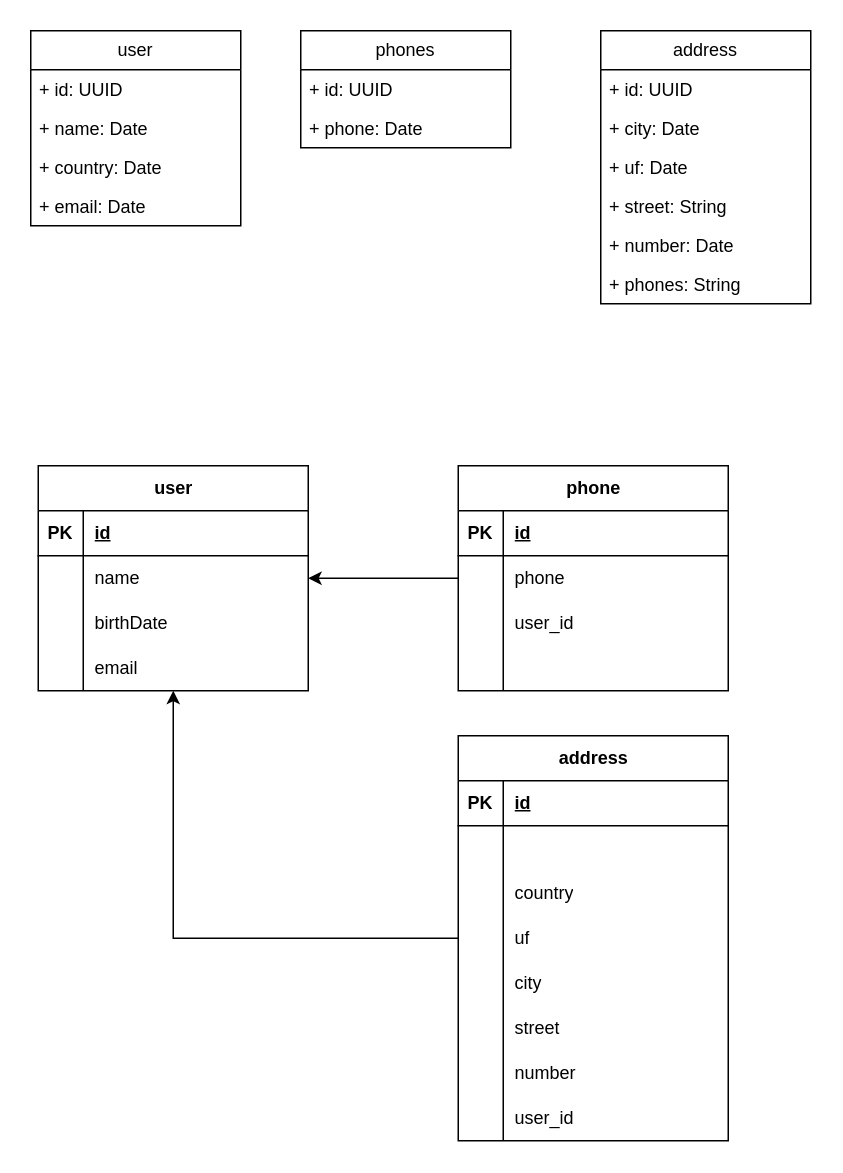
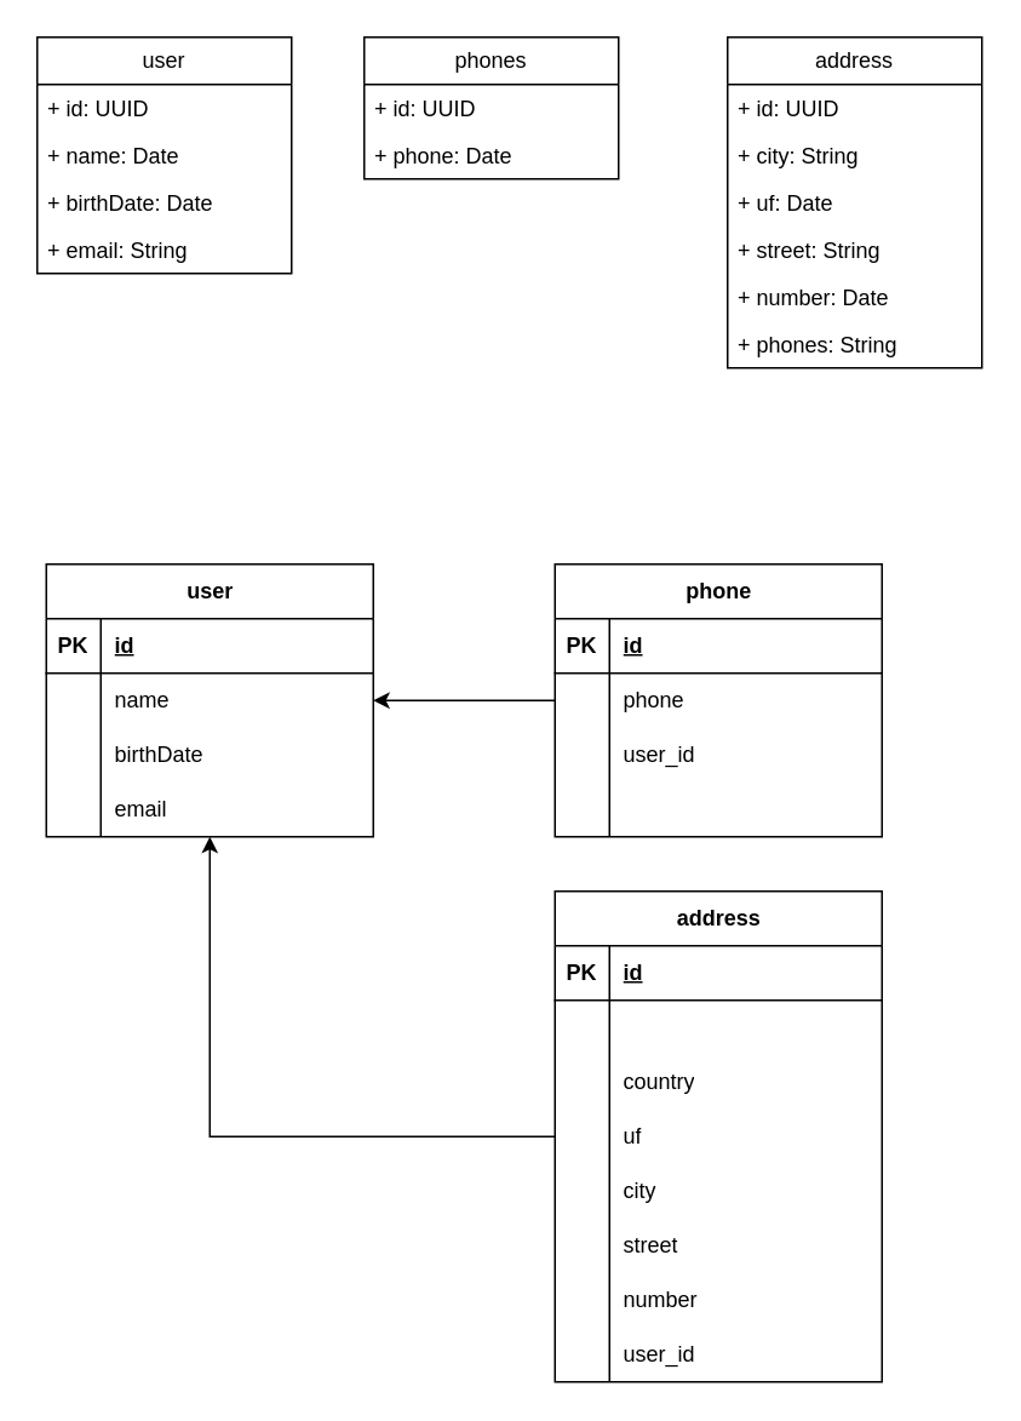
  <mxCell id="0" />
  <mxCell id="1" parent="0" />
  <mxCell id="2" value="user" style="swimlane;fontStyle=0;childLayout=stackLayout;horizontal=1;startSize=26;fillColor=none;horizontalStack=0;resizeParent=1;resizeParentMax=0;resizeLast=0;collapsible=1;marginBottom=0;whiteSpace=wrap;html=1;" vertex="1" parent="1"><mxGeometry x="20" y="20" width="140" height="130" as="geometry" /></mxCell>
  <mxCell id="3" value="+ id: UUID" style="text;strokeColor=none;fillColor=none;align=left;verticalAlign=top;spacingLeft=4;spacingRight=4;overflow=hidden;rotatable=0;points=[[0,0.5],[1,0.5]];portConstraint=eastwest;whiteSpace=wrap;html=1;" vertex="1" parent="2"><mxGeometry y="26" width="140" height="26" as="geometry" /></mxCell>
  <mxCell id="4" value="+ name: Date" style="text;strokeColor=none;fillColor=none;align=left;verticalAlign=top;spacingLeft=4;spacingRight=4;overflow=hidden;rotatable=0;points=[[0,0.5],[1,0.5]];portConstraint=eastwest;whiteSpace=wrap;html=1;" vertex="1" parent="2"><mxGeometry y="52" width="140" height="26" as="geometry" /></mxCell>
- <mxCell id="5" value="+ country: Date" style="text;strokeColor=none;fillColor=none;align=left;verticalAlign=top;spacingLeft=4;spacingRight=4;overflow=hidden;rotatable=0;points=[[0,0.5],[1,0.5]];portConstraint=eastwest;whiteSpace=wrap;html=1;" vertex="1" parent="2"><mxGeometry y="78" width="140" height="26" as="geometry" /></mxCell>
- <mxCell id="6" value="+ email: Date" style="text;strokeColor=none;fillColor=none;align=left;verticalAlign=top;spacingLeft=4;spacingRight=4;overflow=hidden;rotatable=0;points=[[0,0.5],[1,0.5]];portConstraint=eastwest;whiteSpace=wrap;html=1;" vertex="1" parent="2"><mxGeometry y="104" width="140" height="26" as="geometry" /></mxCell>
+ <mxCell id="5" value="+ birthDate: Date" style="text;strokeColor=none;fillColor=none;align=left;verticalAlign=top;spacingLeft=4;spacingRight=4;overflow=hidden;rotatable=0;points=[[0,0.5],[1,0.5]];portConstraint=eastwest;whiteSpace=wrap;html=1;" vertex="1" parent="2"><mxGeometry y="78" width="140" height="26" as="geometry" /></mxCell>
+ <mxCell id="6" value="+ email: String" style="text;strokeColor=none;fillColor=none;align=left;verticalAlign=top;spacingLeft=4;spacingRight=4;overflow=hidden;rotatable=0;points=[[0,0.5],[1,0.5]];portConstraint=eastwest;whiteSpace=wrap;html=1;" vertex="1" parent="2"><mxGeometry y="104" width="140" height="26" as="geometry" /></mxCell>
  <mxCell id="7" value="phones" style="swimlane;fontStyle=0;childLayout=stackLayout;horizontal=1;startSize=26;fillColor=none;horizontalStack=0;resizeParent=1;resizeParentMax=0;resizeLast=0;collapsible=1;marginBottom=0;whiteSpace=wrap;html=1;" vertex="1" parent="1"><mxGeometry x="200" y="20" width="140" height="78" as="geometry" /></mxCell>
  <mxCell id="8" value="+ id: UUID" style="text;strokeColor=none;fillColor=none;align=left;verticalAlign=top;spacingLeft=4;spacingRight=4;overflow=hidden;rotatable=0;points=[[0,0.5],[1,0.5]];portConstraint=eastwest;whiteSpace=wrap;html=1;" vertex="1" parent="7"><mxGeometry y="26" width="140" height="26" as="geometry" /></mxCell>
  <mxCell id="9" value="+ phone: Date" style="text;strokeColor=none;fillColor=none;align=left;verticalAlign=top;spacingLeft=4;spacingRight=4;overflow=hidden;rotatable=0;points=[[0,0.5],[1,0.5]];portConstraint=eastwest;whiteSpace=wrap;html=1;" vertex="1" parent="7"><mxGeometry y="52" width="140" height="26" as="geometry" /></mxCell>
  <mxCell id="10" value="user" style="shape=table;startSize=30;container=1;collapsible=1;childLayout=tableLayout;fixedRows=1;rowLines=0;fontStyle=1;align=center;resizeLast=1;html=1;" vertex="1" parent="1"><mxGeometry x="25" y="310" width="180" height="150" as="geometry" /></mxCell>
  <mxCell id="11" value="" style="shape=tableRow;horizontal=0;startSize=0;swimlaneHead=0;swimlaneBody=0;fillColor=none;collapsible=0;dropTarget=0;points=[[0,0.5],[1,0.5]];portConstraint=eastwest;top=0;left=0;right=0;bottom=1;" vertex="1" parent="10"><mxGeometry y="30" width="180" height="30" as="geometry" /></mxCell>
  <mxCell id="12" value="PK" style="shape=partialRectangle;connectable=0;fillColor=none;top=0;left=0;bottom=0;right=0;fontStyle=1;overflow=hidden;whiteSpace=wrap;html=1;" vertex="1" parent="11"><mxGeometry width="30" height="30" as="geometry"><mxRectangle width="30" height="30" as="alternateBounds" /></mxGeometry></mxCell>
  <mxCell id="13" value="id" style="shape=partialRectangle;connectable=0;fillColor=none;top=0;left=0;bottom=0;right=0;align=left;spacingLeft=6;fontStyle=5;overflow=hidden;whiteSpace=wrap;html=1;" vertex="1" parent="11"><mxGeometry x="30" width="150" height="30" as="geometry"><mxRectangle width="150" height="30" as="alternateBounds" /></mxGeometry></mxCell>
  <mxCell id="14" value="" style="shape=tableRow;horizontal=0;startSize=0;swimlaneHead=0;swimlaneBody=0;fillColor=none;collapsible=0;dropTarget=0;points=[[0,0.5],[1,0.5]];portConstraint=eastwest;top=0;left=0;right=0;bottom=0;" vertex="1" parent="10"><mxGeometry y="60" width="180" height="30" as="geometry" /></mxCell>
  <mxCell id="15" value="" style="shape=partialRectangle;connectable=0;fillColor=none;top=0;left=0;bottom=0;right=0;editable=1;overflow=hidden;whiteSpace=wrap;html=1;" vertex="1" parent="14"><mxGeometry width="30" height="30" as="geometry"><mxRectangle width="30" height="30" as="alternateBounds" /></mxGeometry></mxCell>
  <mxCell id="16" value="name" style="shape=partialRectangle;connectable=0;fillColor=none;top=0;left=0;bottom=0;right=0;align=left;spacingLeft=6;overflow=hidden;whiteSpace=wrap;html=1;" vertex="1" parent="14"><mxGeometry x="30" width="150" height="30" as="geometry"><mxRectangle width="150" height="30" as="alternateBounds" /></mxGeometry></mxCell>
  <mxCell id="17" value="" style="shape=tableRow;horizontal=0;startSize=0;swimlaneHead=0;swimlaneBody=0;fillColor=none;collapsible=0;dropTarget=0;points=[[0,0.5],[1,0.5]];portConstraint=eastwest;top=0;left=0;right=0;bottom=0;" vertex="1" parent="10"><mxGeometry y="90" width="180" height="30" as="geometry" /></mxCell>
  <mxCell id="18" value="" style="shape=partialRectangle;connectable=0;fillColor=none;top=0;left=0;bottom=0;right=0;editable=1;overflow=hidden;whiteSpace=wrap;html=1;" vertex="1" parent="17"><mxGeometry width="30" height="30" as="geometry"><mxRectangle width="30" height="30" as="alternateBounds" /></mxGeometry></mxCell>
  <mxCell id="19" value="birthDate" style="shape=partialRectangle;connectable=0;fillColor=none;top=0;left=0;bottom=0;right=0;align=left;spacingLeft=6;overflow=hidden;whiteSpace=wrap;html=1;" vertex="1" parent="17"><mxGeometry x="30" width="150" height="30" as="geometry"><mxRectangle width="150" height="30" as="alternateBounds" /></mxGeometry></mxCell>
  <mxCell id="20" value="" style="shape=tableRow;horizontal=0;startSize=0;swimlaneHead=0;swimlaneBody=0;fillColor=none;collapsible=0;dropTarget=0;points=[[0,0.5],[1,0.5]];portConstraint=eastwest;top=0;left=0;right=0;bottom=0;" vertex="1" parent="10"><mxGeometry y="120" width="180" height="30" as="geometry" /></mxCell>
  <mxCell id="21" value="" style="shape=partialRectangle;connectable=0;fillColor=none;top=0;left=0;bottom=0;right=0;editable=1;overflow=hidden;whiteSpace=wrap;html=1;" vertex="1" parent="20"><mxGeometry width="30" height="30" as="geometry"><mxRectangle width="30" height="30" as="alternateBounds" /></mxGeometry></mxCell>
  <mxCell id="22" value="email" style="shape=partialRectangle;connectable=0;fillColor=none;top=0;left=0;bottom=0;right=0;align=left;spacingLeft=6;overflow=hidden;whiteSpace=wrap;html=1;" vertex="1" parent="20"><mxGeometry x="30" width="150" height="30" as="geometry"><mxRectangle width="150" height="30" as="alternateBounds" /></mxGeometry></mxCell>
  <mxCell id="23" style="edgeStyle=orthogonalEdgeStyle;rounded=0;orthogonalLoop=1;jettySize=auto;html=1;entryX=1;entryY=0.5;entryDx=0;entryDy=0;" edge="1" parent="1" source="24" target="14"><mxGeometry relative="1" as="geometry" /></mxCell>
  <mxCell id="24" value="phone" style="shape=table;startSize=30;container=1;collapsible=1;childLayout=tableLayout;fixedRows=1;rowLines=0;fontStyle=1;align=center;resizeLast=1;html=1;" vertex="1" parent="1"><mxGeometry x="305" y="310" width="180" height="150" as="geometry" /></mxCell>
  <mxCell id="25" value="" style="shape=tableRow;horizontal=0;startSize=0;swimlaneHead=0;swimlaneBody=0;fillColor=none;collapsible=0;dropTarget=0;points=[[0,0.5],[1,0.5]];portConstraint=eastwest;top=0;left=0;right=0;bottom=1;" vertex="1" parent="24"><mxGeometry y="30" width="180" height="30" as="geometry" /></mxCell>
  <mxCell id="26" value="PK" style="shape=partialRectangle;connectable=0;fillColor=none;top=0;left=0;bottom=0;right=0;fontStyle=1;overflow=hidden;whiteSpace=wrap;html=1;" vertex="1" parent="25"><mxGeometry width="30" height="30" as="geometry"><mxRectangle width="30" height="30" as="alternateBounds" /></mxGeometry></mxCell>
  <mxCell id="27" value="id" style="shape=partialRectangle;connectable=0;fillColor=none;top=0;left=0;bottom=0;right=0;align=left;spacingLeft=6;fontStyle=5;overflow=hidden;whiteSpace=wrap;html=1;" vertex="1" parent="25"><mxGeometry x="30" width="150" height="30" as="geometry"><mxRectangle width="150" height="30" as="alternateBounds" /></mxGeometry></mxCell>
  <mxCell id="28" value="" style="shape=tableRow;horizontal=0;startSize=0;swimlaneHead=0;swimlaneBody=0;fillColor=none;collapsible=0;dropTarget=0;points=[[0,0.5],[1,0.5]];portConstraint=eastwest;top=0;left=0;right=0;bottom=0;" vertex="1" parent="24"><mxGeometry y="60" width="180" height="30" as="geometry" /></mxCell>
  <mxCell id="29" value="" style="shape=partialRectangle;connectable=0;fillColor=none;top=0;left=0;bottom=0;right=0;editable=1;overflow=hidden;whiteSpace=wrap;html=1;" vertex="1" parent="28"><mxGeometry width="30" height="30" as="geometry"><mxRectangle width="30" height="30" as="alternateBounds" /></mxGeometry></mxCell>
  <mxCell id="30" value="phone" style="shape=partialRectangle;connectable=0;fillColor=none;top=0;left=0;bottom=0;right=0;align=left;spacingLeft=6;overflow=hidden;whiteSpace=wrap;html=1;" vertex="1" parent="28"><mxGeometry x="30" width="150" height="30" as="geometry"><mxRectangle width="150" height="30" as="alternateBounds" /></mxGeometry></mxCell>
  <mxCell id="31" value="" style="shape=tableRow;horizontal=0;startSize=0;swimlaneHead=0;swimlaneBody=0;fillColor=none;collapsible=0;dropTarget=0;points=[[0,0.5],[1,0.5]];portConstraint=eastwest;top=0;left=0;right=0;bottom=0;" vertex="1" parent="24"><mxGeometry y="90" width="180" height="30" as="geometry" /></mxCell>
  <mxCell id="32" value="" style="shape=partialRectangle;connectable=0;fillColor=none;top=0;left=0;bottom=0;right=0;editable=1;overflow=hidden;whiteSpace=wrap;html=1;" vertex="1" parent="31"><mxGeometry width="30" height="30" as="geometry"><mxRectangle width="30" height="30" as="alternateBounds" /></mxGeometry></mxCell>
  <mxCell id="33" value="user_id" style="shape=partialRectangle;connectable=0;fillColor=none;top=0;left=0;bottom=0;right=0;align=left;spacingLeft=6;overflow=hidden;whiteSpace=wrap;html=1;" vertex="1" parent="31"><mxGeometry x="30" width="150" height="30" as="geometry"><mxRectangle width="150" height="30" as="alternateBounds" /></mxGeometry></mxCell>
  <mxCell id="34" value="" style="shape=tableRow;horizontal=0;startSize=0;swimlaneHead=0;swimlaneBody=0;fillColor=none;collapsible=0;dropTarget=0;points=[[0,0.5],[1,0.5]];portConstraint=eastwest;top=0;left=0;right=0;bottom=0;" vertex="1" parent="24"><mxGeometry y="120" width="180" height="30" as="geometry" /></mxCell>
  <mxCell id="35" value="" style="shape=partialRectangle;connectable=0;fillColor=none;top=0;left=0;bottom=0;right=0;editable=1;overflow=hidden;whiteSpace=wrap;html=1;" vertex="1" parent="34"><mxGeometry width="30" height="30" as="geometry"><mxRectangle width="30" height="30" as="alternateBounds" /></mxGeometry></mxCell>
  <mxCell id="36" value="" style="shape=partialRectangle;connectable=0;fillColor=none;top=0;left=0;bottom=0;right=0;align=left;spacingLeft=6;overflow=hidden;whiteSpace=wrap;html=1;" vertex="1" parent="34"><mxGeometry x="30" width="150" height="30" as="geometry"><mxRectangle width="150" height="30" as="alternateBounds" /></mxGeometry></mxCell>
  <mxCell id="37" value="address" style="shape=table;startSize=30;container=1;collapsible=1;childLayout=tableLayout;fixedRows=1;rowLines=0;fontStyle=1;align=center;resizeLast=1;html=1;" vertex="1" parent="1"><mxGeometry x="305" y="490" width="180" height="270" as="geometry" /></mxCell>
  <mxCell id="38" value="" style="shape=tableRow;horizontal=0;startSize=0;swimlaneHead=0;swimlaneBody=0;fillColor=none;collapsible=0;dropTarget=0;points=[[0,0.5],[1,0.5]];portConstraint=eastwest;top=0;left=0;right=0;bottom=1;" vertex="1" parent="37"><mxGeometry y="30" width="180" height="30" as="geometry" /></mxCell>
  <mxCell id="39" value="PK" style="shape=partialRectangle;connectable=0;fillColor=none;top=0;left=0;bottom=0;right=0;fontStyle=1;overflow=hidden;whiteSpace=wrap;html=1;" vertex="1" parent="38"><mxGeometry width="30" height="30" as="geometry"><mxRectangle width="30" height="30" as="alternateBounds" /></mxGeometry></mxCell>
  <mxCell id="40" value="id" style="shape=partialRectangle;connectable=0;fillColor=none;top=0;left=0;bottom=0;right=0;align=left;spacingLeft=6;fontStyle=5;overflow=hidden;whiteSpace=wrap;html=1;" vertex="1" parent="38"><mxGeometry x="30" width="150" height="30" as="geometry"><mxRectangle width="150" height="30" as="alternateBounds" /></mxGeometry></mxCell>
  <mxCell id="41" value="" style="shape=tableRow;horizontal=0;startSize=0;swimlaneHead=0;swimlaneBody=0;fillColor=none;collapsible=0;dropTarget=0;points=[[0,0.5],[1,0.5]];portConstraint=eastwest;top=0;left=0;right=0;bottom=0;" vertex="1" parent="37"><mxGeometry y="60" width="180" height="30" as="geometry" /></mxCell>
  <mxCell id="42" value="" style="shape=partialRectangle;connectable=0;fillColor=none;top=0;left=0;bottom=0;right=0;editable=1;overflow=hidden;whiteSpace=wrap;html=1;" vertex="1" parent="41"><mxGeometry width="30" height="30" as="geometry"><mxRectangle width="30" height="30" as="alternateBounds" /></mxGeometry></mxCell>
  <mxCell id="43" value="" style="shape=partialRectangle;connectable=0;fillColor=none;top=0;left=0;bottom=0;right=0;align=left;spacingLeft=6;overflow=hidden;whiteSpace=wrap;html=1;" vertex="1" parent="41"><mxGeometry x="30" width="150" height="30" as="geometry"><mxRectangle width="150" height="30" as="alternateBounds" /></mxGeometry></mxCell>
  <mxCell id="44" value="" style="shape=tableRow;horizontal=0;startSize=0;swimlaneHead=0;swimlaneBody=0;fillColor=none;collapsible=0;dropTarget=0;points=[[0,0.5],[1,0.5]];portConstraint=eastwest;top=0;left=0;right=0;bottom=0;" vertex="1" parent="37"><mxGeometry y="90" width="180" height="30" as="geometry" /></mxCell>
  <mxCell id="45" value="" style="shape=partialRectangle;connectable=0;fillColor=none;top=0;left=0;bottom=0;right=0;editable=1;overflow=hidden;whiteSpace=wrap;html=1;" vertex="1" parent="44"><mxGeometry width="30" height="30" as="geometry"><mxRectangle width="30" height="30" as="alternateBounds" /></mxGeometry></mxCell>
  <mxCell id="46" value="country" style="shape=partialRectangle;connectable=0;fillColor=none;top=0;left=0;bottom=0;right=0;align=left;spacingLeft=6;overflow=hidden;whiteSpace=wrap;html=1;" vertex="1" parent="44"><mxGeometry x="30" width="150" height="30" as="geometry"><mxRectangle width="150" height="30" as="alternateBounds" /></mxGeometry></mxCell>
  <mxCell id="47" value="" style="shape=tableRow;horizontal=0;startSize=0;swimlaneHead=0;swimlaneBody=0;fillColor=none;collapsible=0;dropTarget=0;points=[[0,0.5],[1,0.5]];portConstraint=eastwest;top=0;left=0;right=0;bottom=0;" vertex="1" parent="37"><mxGeometry y="120" width="180" height="30" as="geometry" /></mxCell>
  <mxCell id="48" value="" style="shape=partialRectangle;connectable=0;fillColor=none;top=0;left=0;bottom=0;right=0;editable=1;overflow=hidden;whiteSpace=wrap;html=1;" vertex="1" parent="47"><mxGeometry width="30" height="30" as="geometry"><mxRectangle width="30" height="30" as="alternateBounds" /></mxGeometry></mxCell>
  <mxCell id="49" value="uf" style="shape=partialRectangle;connectable=0;fillColor=none;top=0;left=0;bottom=0;right=0;align=left;spacingLeft=6;overflow=hidden;whiteSpace=wrap;html=1;" vertex="1" parent="47"><mxGeometry x="30" width="150" height="30" as="geometry"><mxRectangle width="150" height="30" as="alternateBounds" /></mxGeometry></mxCell>
  <mxCell id="50" value="" style="shape=tableRow;horizontal=0;startSize=0;swimlaneHead=0;swimlaneBody=0;fillColor=none;collapsible=0;dropTarget=0;points=[[0,0.5],[1,0.5]];portConstraint=eastwest;top=0;left=0;right=0;bottom=0;" vertex="1" parent="37"><mxGeometry y="150" width="180" height="30" as="geometry" /></mxCell>
  <mxCell id="51" value="" style="shape=partialRectangle;connectable=0;fillColor=none;top=0;left=0;bottom=0;right=0;editable=1;overflow=hidden;whiteSpace=wrap;html=1;" vertex="1" parent="50"><mxGeometry width="30" height="30" as="geometry"><mxRectangle width="30" height="30" as="alternateBounds" /></mxGeometry></mxCell>
  <mxCell id="52" value="city" style="shape=partialRectangle;connectable=0;fillColor=none;top=0;left=0;bottom=0;right=0;align=left;spacingLeft=6;overflow=hidden;whiteSpace=wrap;html=1;" vertex="1" parent="50"><mxGeometry x="30" width="150" height="30" as="geometry"><mxRectangle width="150" height="30" as="alternateBounds" /></mxGeometry></mxCell>
  <mxCell id="53" value="" style="shape=tableRow;horizontal=0;startSize=0;swimlaneHead=0;swimlaneBody=0;fillColor=none;collapsible=0;dropTarget=0;points=[[0,0.5],[1,0.5]];portConstraint=eastwest;top=0;left=0;right=0;bottom=0;" vertex="1" parent="37"><mxGeometry y="180" width="180" height="30" as="geometry" /></mxCell>
  <mxCell id="54" value="" style="shape=partialRectangle;connectable=0;fillColor=none;top=0;left=0;bottom=0;right=0;editable=1;overflow=hidden;whiteSpace=wrap;html=1;" vertex="1" parent="53"><mxGeometry width="30" height="30" as="geometry"><mxRectangle width="30" height="30" as="alternateBounds" /></mxGeometry></mxCell>
  <mxCell id="55" value="street" style="shape=partialRectangle;connectable=0;fillColor=none;top=0;left=0;bottom=0;right=0;align=left;spacingLeft=6;overflow=hidden;whiteSpace=wrap;html=1;" vertex="1" parent="53"><mxGeometry x="30" width="150" height="30" as="geometry"><mxRectangle width="150" height="30" as="alternateBounds" /></mxGeometry></mxCell>
  <mxCell id="56" value="" style="shape=tableRow;horizontal=0;startSize=0;swimlaneHead=0;swimlaneBody=0;fillColor=none;collapsible=0;dropTarget=0;points=[[0,0.5],[1,0.5]];portConstraint=eastwest;top=0;left=0;right=0;bottom=0;" vertex="1" parent="37"><mxGeometry y="210" width="180" height="30" as="geometry" /></mxCell>
  <mxCell id="57" value="" style="shape=partialRectangle;connectable=0;fillColor=none;top=0;left=0;bottom=0;right=0;editable=1;overflow=hidden;whiteSpace=wrap;html=1;" vertex="1" parent="56"><mxGeometry width="30" height="30" as="geometry"><mxRectangle width="30" height="30" as="alternateBounds" /></mxGeometry></mxCell>
  <mxCell id="58" value="number" style="shape=partialRectangle;connectable=0;fillColor=none;top=0;left=0;bottom=0;right=0;align=left;spacingLeft=6;overflow=hidden;whiteSpace=wrap;html=1;" vertex="1" parent="56"><mxGeometry x="30" width="150" height="30" as="geometry"><mxRectangle width="150" height="30" as="alternateBounds" /></mxGeometry></mxCell>
  <mxCell id="59" value="" style="shape=tableRow;horizontal=0;startSize=0;swimlaneHead=0;swimlaneBody=0;fillColor=none;collapsible=0;dropTarget=0;points=[[0,0.5],[1,0.5]];portConstraint=eastwest;top=0;left=0;right=0;bottom=0;" vertex="1" parent="37"><mxGeometry y="240" width="180" height="30" as="geometry" /></mxCell>
  <mxCell id="60" value="" style="shape=partialRectangle;connectable=0;fillColor=none;top=0;left=0;bottom=0;right=0;editable=1;overflow=hidden;whiteSpace=wrap;html=1;" vertex="1" parent="59"><mxGeometry width="30" height="30" as="geometry"><mxRectangle width="30" height="30" as="alternateBounds" /></mxGeometry></mxCell>
  <mxCell id="61" value="user_id" style="shape=partialRectangle;connectable=0;fillColor=none;top=0;left=0;bottom=0;right=0;align=left;spacingLeft=6;overflow=hidden;whiteSpace=wrap;html=1;" vertex="1" parent="59"><mxGeometry x="30" width="150" height="30" as="geometry"><mxRectangle width="150" height="30" as="alternateBounds" /></mxGeometry></mxCell>
  <mxCell id="62" value="address" style="swimlane;fontStyle=0;childLayout=stackLayout;horizontal=1;startSize=26;fillColor=none;horizontalStack=0;resizeParent=1;resizeParentMax=0;resizeLast=0;collapsible=1;marginBottom=0;whiteSpace=wrap;html=1;" vertex="1" parent="1"><mxGeometry x="400" y="20" width="140" height="182" as="geometry" /></mxCell>
  <mxCell id="63" value="+ id: UUID" style="text;strokeColor=none;fillColor=none;align=left;verticalAlign=top;spacingLeft=4;spacingRight=4;overflow=hidden;rotatable=0;points=[[0,0.5],[1,0.5]];portConstraint=eastwest;whiteSpace=wrap;html=1;" vertex="1" parent="62"><mxGeometry y="26" width="140" height="26" as="geometry" /></mxCell>
- <mxCell id="64" value="+ city: Date" style="text;strokeColor=none;fillColor=none;align=left;verticalAlign=top;spacingLeft=4;spacingRight=4;overflow=hidden;rotatable=0;points=[[0,0.5],[1,0.5]];portConstraint=eastwest;whiteSpace=wrap;html=1;" vertex="1" parent="62"><mxGeometry y="52" width="140" height="26" as="geometry" /></mxCell>
+ <mxCell id="64" value="+ city: String" style="text;strokeColor=none;fillColor=none;align=left;verticalAlign=top;spacingLeft=4;spacingRight=4;overflow=hidden;rotatable=0;points=[[0,0.5],[1,0.5]];portConstraint=eastwest;whiteSpace=wrap;html=1;" vertex="1" parent="62"><mxGeometry y="52" width="140" height="26" as="geometry" /></mxCell>
  <mxCell id="65" value="+ uf: Date" style="text;strokeColor=none;fillColor=none;align=left;verticalAlign=top;spacingLeft=4;spacingRight=4;overflow=hidden;rotatable=0;points=[[0,0.5],[1,0.5]];portConstraint=eastwest;whiteSpace=wrap;html=1;" vertex="1" parent="62"><mxGeometry y="78" width="140" height="26" as="geometry" /></mxCell>
  <mxCell id="66" value="+ street: String" style="text;strokeColor=none;fillColor=none;align=left;verticalAlign=top;spacingLeft=4;spacingRight=4;overflow=hidden;rotatable=0;points=[[0,0.5],[1,0.5]];portConstraint=eastwest;whiteSpace=wrap;html=1;" vertex="1" parent="62"><mxGeometry y="104" width="140" height="26" as="geometry" /></mxCell>
  <mxCell id="67" value="+ number: Date" style="text;strokeColor=none;fillColor=none;align=left;verticalAlign=top;spacingLeft=4;spacingRight=4;overflow=hidden;rotatable=0;points=[[0,0.5],[1,0.5]];portConstraint=eastwest;whiteSpace=wrap;html=1;" vertex="1" parent="62"><mxGeometry y="130" width="140" height="26" as="geometry" /></mxCell>
  <mxCell id="68" value="+ phones: String" style="text;strokeColor=none;fillColor=none;align=left;verticalAlign=top;spacingLeft=4;spacingRight=4;overflow=hidden;rotatable=0;points=[[0,0.5],[1,0.5]];portConstraint=eastwest;whiteSpace=wrap;html=1;" vertex="1" parent="62"><mxGeometry y="156" width="140" height="26" as="geometry" /></mxCell>
  <mxCell id="69" style="edgeStyle=orthogonalEdgeStyle;rounded=0;orthogonalLoop=1;jettySize=auto;html=1;" edge="1" parent="1" source="47" target="10"><mxGeometry relative="1" as="geometry" /></mxCell>
